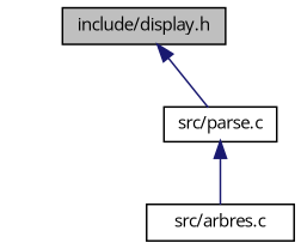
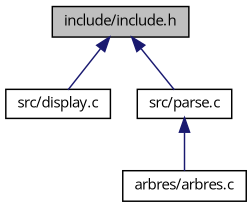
  digraph {
    fontname="Open Sans"
    node [color=black fillcolor=white fontname="Open Sans" fontsize=10 shape=record style=filled]
    edge [color=midnightblue dir=back fontname="Open Sans" fontsize=10 labelfontname=Helvetica labelfontsize=10 style=solid]
-   n1 [fillcolor=grey75 fontcolor=black height=0.2 label="include/display.h" width=0.4]
+   n1 [fillcolor=grey75 fontcolor=black height=0.2 label="include/include.h" width=0.4]
+   n2 [height=0.2 label="src/display.c" width=0.4]
    n3 [height=0.2 label="src/parse.c" width=0.4]
-   n4 [height=0.2 label="src/arbres.c" width=0.4]
+   n4 [height=0.2 label="arbres/arbres.c" width=0.4]
+   n1 -> n2
    n1 -> n3
    n3 -> n4
  }
